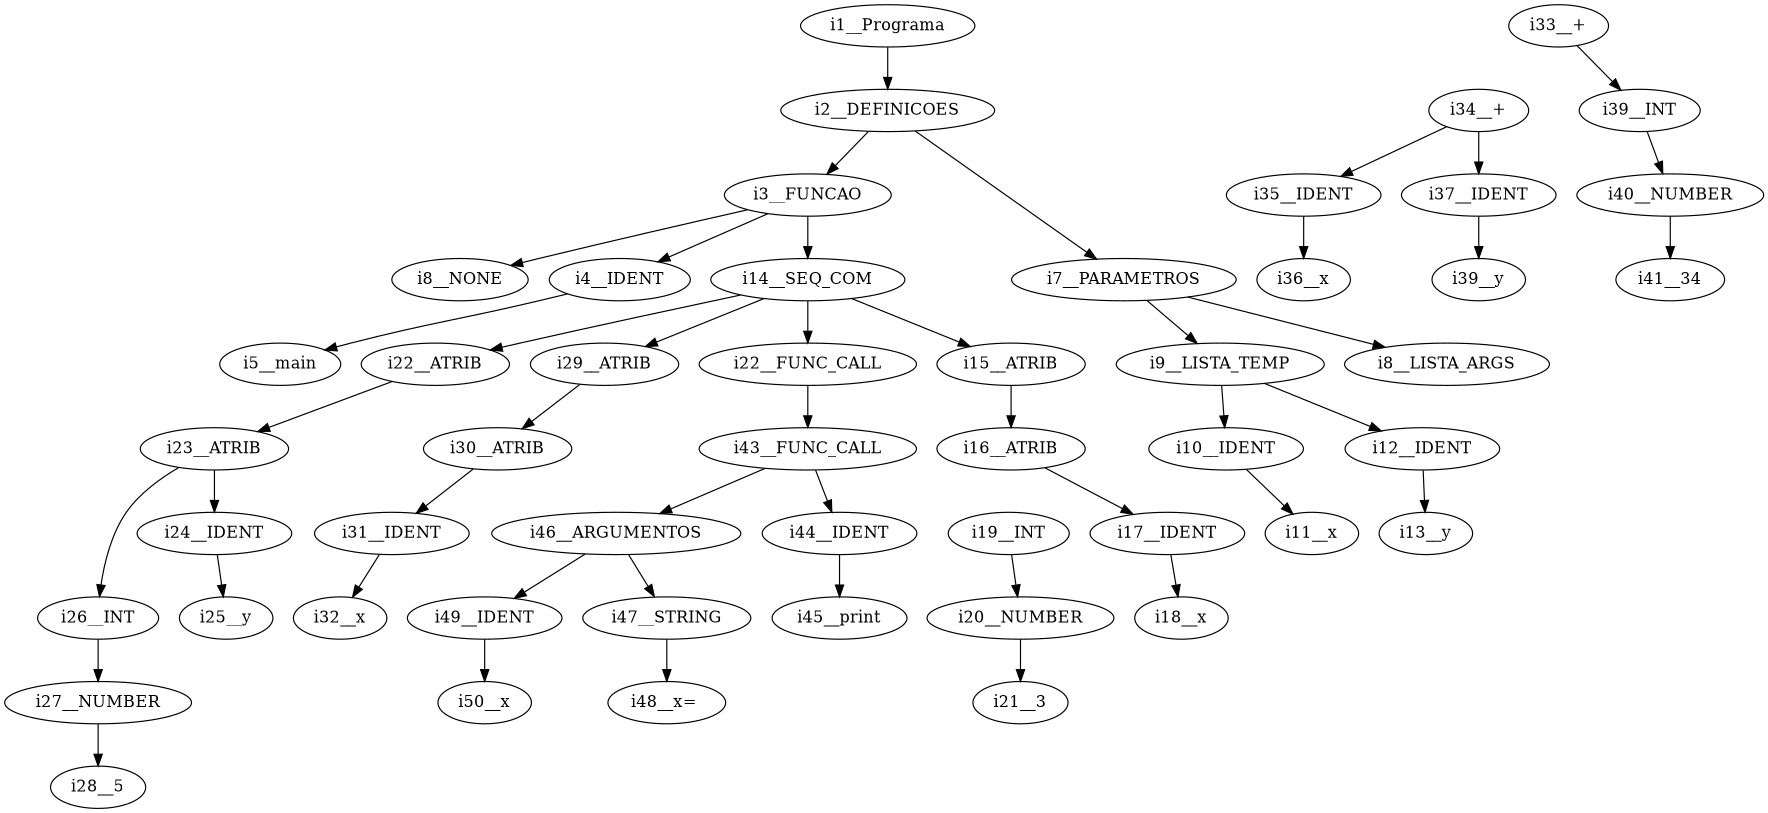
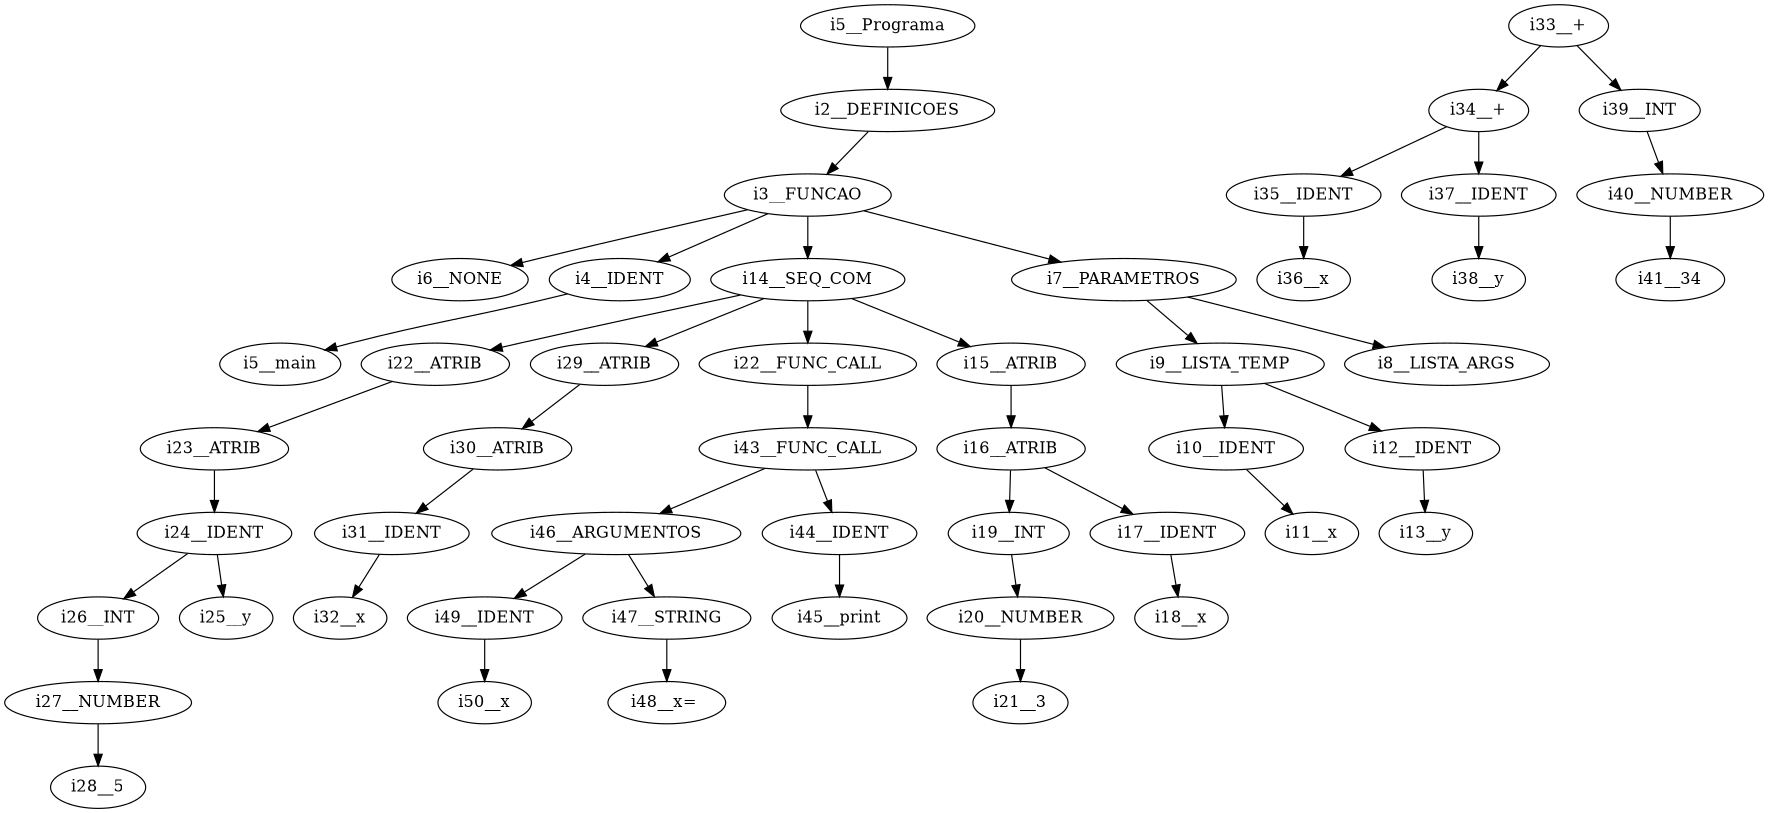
  digraph {
    i4__IDENT
    i5__main
    i3__FUNCAO
-   i6__NONE [label=i8__NONE]
+   i6__NONE
    i7__PARAMETROS
    i14__SEQ_COM
    i8__LISTA_ARGS
    i9__LISTA_TEMP
    i15__ATRIB
    i22__ATRIB
    i29__ATRIB
    n12 [label=i22__FUNC_CALL]
    i10__IDENT
    i12__IDENT
    i11__x
    i13__y
    i17__IDENT
    i18__x
    i16__ATRIB
    i19__INT
    i20__NUMBER
    i21__3
    i23__ATRIB
    i30__ATRIB
    i43__FUNC_CALL
    i24__IDENT
    i25__y
    i26__INT
    i27__NUMBER
    i28__5
    i31__IDENT
    i32__x
    "i33__+"
    "i34__+"
    i39__INT
    i35__IDENT
    i36__x
    i37__IDENT
-   i38__y [label=i39__y]
+   i38__y
    i40__NUMBER
    i41__34
    i44__IDENT
    i45__print
    i46__ARGUMENTOS
    i47__STRING
    i49__IDENT
    "i48__x= "
    i50__x
    i2__DEFINICOES
-   i1__Programa
+   i1__Programa [label=i5__Programa]
    i4__IDENT -> i5__main
    i3__FUNCAO -> i4__IDENT
    i3__FUNCAO -> i6__NONE
-   i2__DEFINICOES -> i7__PARAMETROS
+   i3__FUNCAO -> i7__PARAMETROS
    i3__FUNCAO -> i14__SEQ_COM
    i7__PARAMETROS -> i8__LISTA_ARGS
    i7__PARAMETROS -> i9__LISTA_TEMP
    i14__SEQ_COM -> i15__ATRIB
    i14__SEQ_COM -> i22__ATRIB
    i14__SEQ_COM -> i29__ATRIB
    i14__SEQ_COM -> n12
    i9__LISTA_TEMP -> i10__IDENT
    i9__LISTA_TEMP -> i12__IDENT
    i15__ATRIB -> i16__ATRIB
    i22__ATRIB -> i23__ATRIB
    i29__ATRIB -> i30__ATRIB
    n12 -> i43__FUNC_CALL
    i10__IDENT -> i11__x
    i12__IDENT -> i13__y
    i17__IDENT -> i18__x
    i16__ATRIB -> i17__IDENT
+   i16__ATRIB -> i19__INT
    i19__INT -> i20__NUMBER
    i20__NUMBER -> i21__3
    i23__ATRIB -> i24__IDENT
-   i23__ATRIB -> i26__INT
+   i24__IDENT -> i26__INT
    i30__ATRIB -> i31__IDENT
    i43__FUNC_CALL -> i44__IDENT
    i43__FUNC_CALL -> i46__ARGUMENTOS
    i24__IDENT -> i25__y
    i26__INT -> i27__NUMBER
    i27__NUMBER -> i28__5
    i31__IDENT -> i32__x
+   "i33__+" -> "i34__+"
    "i33__+" -> i39__INT
    "i34__+" -> i35__IDENT
    "i34__+" -> i37__IDENT
    i39__INT -> i40__NUMBER
    i35__IDENT -> i36__x
    i37__IDENT -> i38__y
    i40__NUMBER -> i41__34
    i44__IDENT -> i45__print
    i46__ARGUMENTOS -> i47__STRING
    i46__ARGUMENTOS -> i49__IDENT
    i47__STRING -> "i48__x= "
    i49__IDENT -> i50__x
    i2__DEFINICOES -> i3__FUNCAO
    i1__Programa -> i2__DEFINICOES
  }
